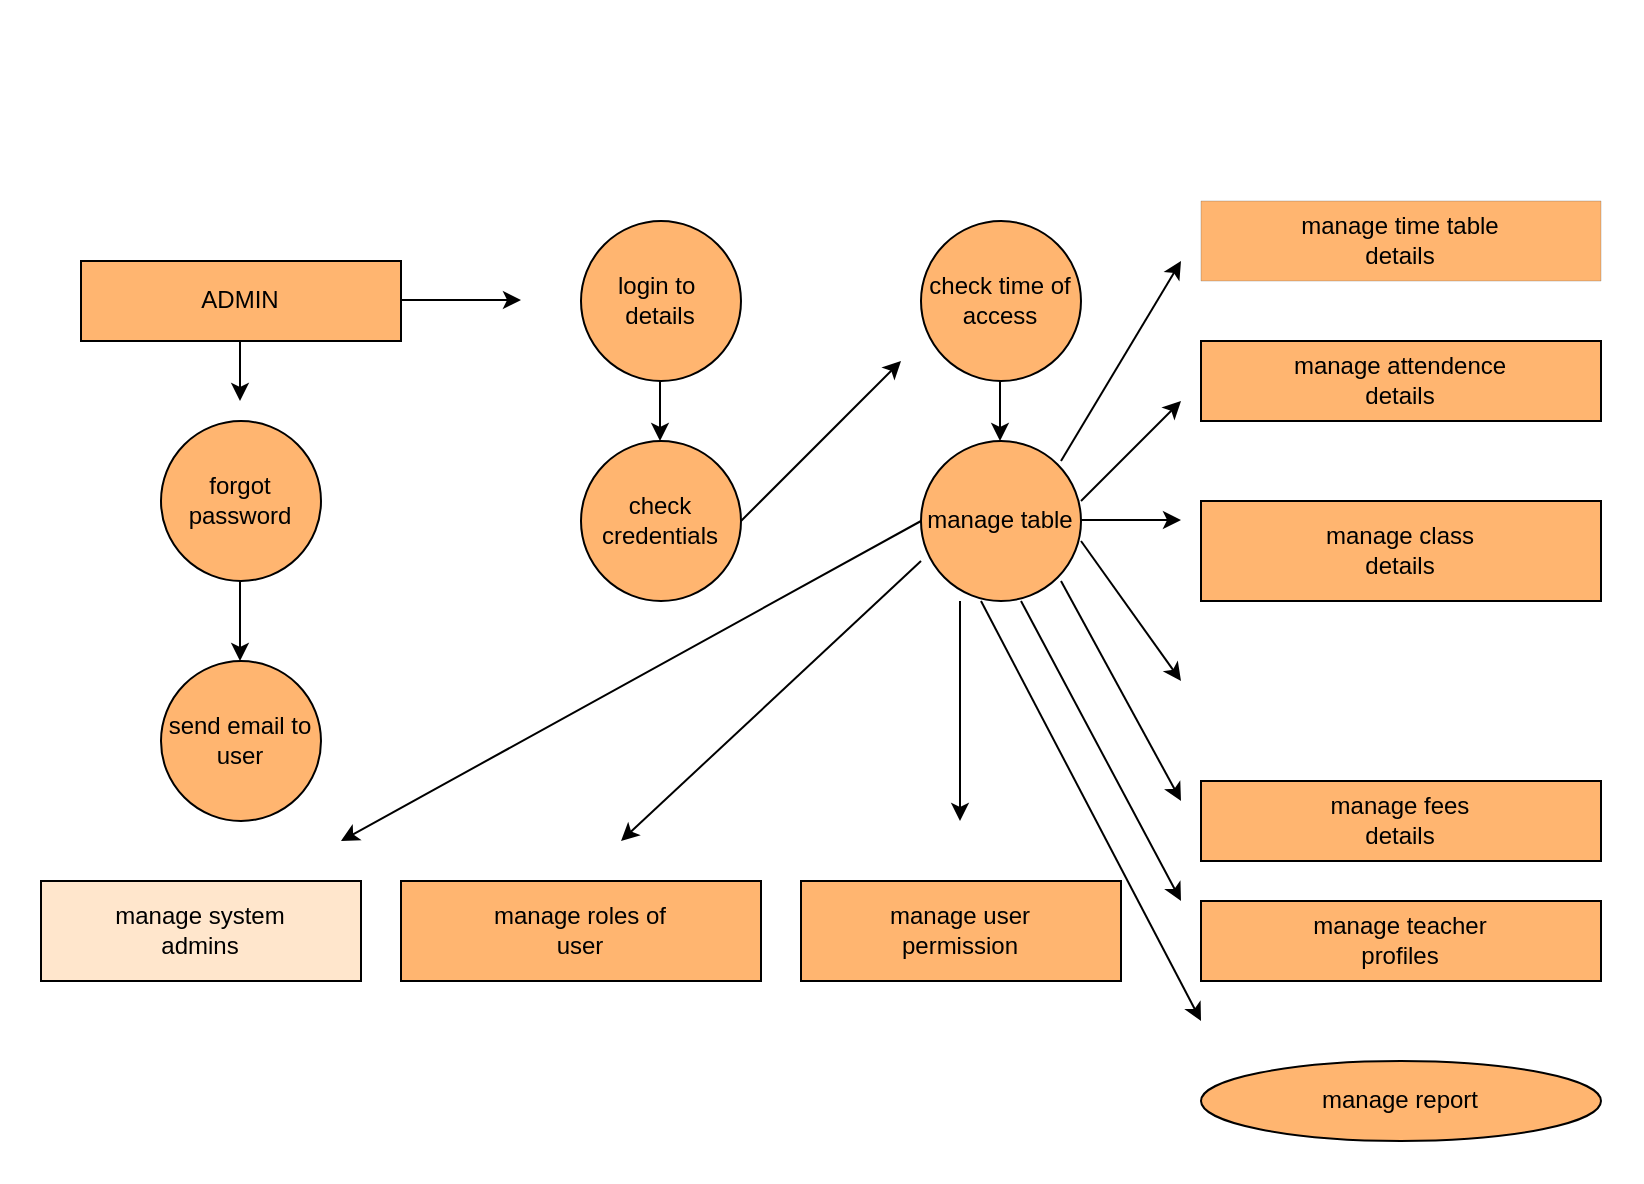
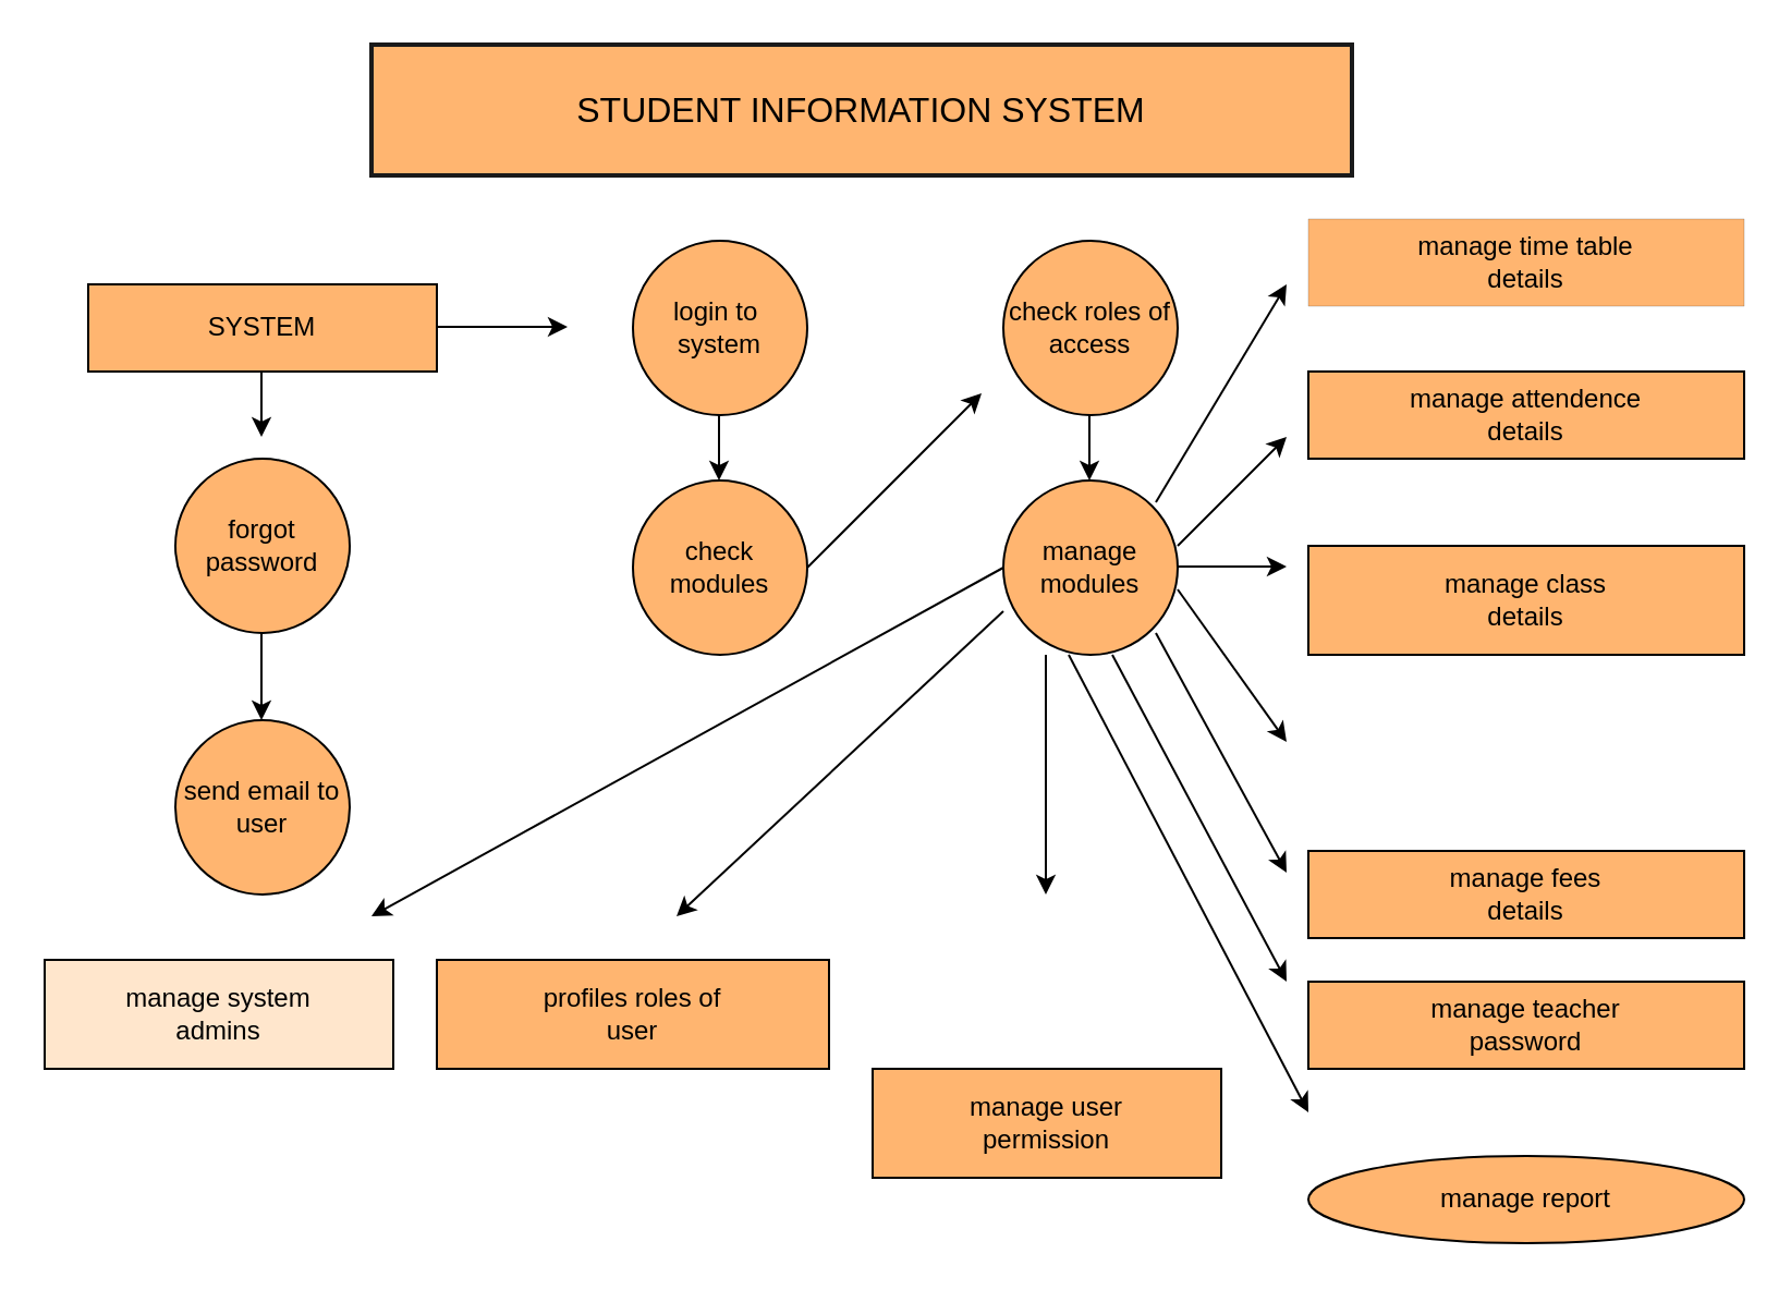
  <mxCell id="0" />
  <mxCell id="1" parent="0" />
- <mxCell id="2" value="ADMIN" style="rounded=0;whiteSpace=wrap;html=1;fillColor=#FFB570;" vertex="1" parent="1"><mxGeometry x="40" y="130" width="160" height="40" as="geometry" /></mxCell>
+ <mxCell id="2" value="SYSTEM" style="rounded=0;whiteSpace=wrap;html=1;fillColor=#FFB570;" vertex="1" parent="1"><mxGeometry x="40" y="130" width="160" height="40" as="geometry" /></mxCell>
  <mxCell id="3" value="manage system&lt;div&gt;admins&lt;/div&gt;" style="rounded=0;whiteSpace=wrap;html=1;fillColor=#ffe6cc;" vertex="1" parent="1"><mxGeometry x="20" y="440" width="160" height="50" as="geometry" /></mxCell>
- <mxCell id="4" value="login to&amp;nbsp;&lt;div&gt;details&lt;/div&gt;" style="ellipse;whiteSpace=wrap;html=1;aspect=fixed;fillColor=#FFB570;" vertex="1" parent="1"><mxGeometry x="290" y="110" width="80" height="80" as="geometry" /></mxCell>
- <mxCell id="5" value="check time of&lt;div&gt;access&lt;/div&gt;" style="ellipse;whiteSpace=wrap;html=1;aspect=fixed;fillColor=#FFB570;" vertex="1" parent="1"><mxGeometry x="460" y="110" width="80" height="80" as="geometry" /></mxCell>
+ <mxCell id="4" value="login to&amp;nbsp;&lt;div&gt;system&lt;/div&gt;" style="ellipse;whiteSpace=wrap;html=1;aspect=fixed;fillColor=#FFB570;" vertex="1" parent="1"><mxGeometry x="290" y="110" width="80" height="80" as="geometry" /></mxCell>
+ <mxCell id="5" value="check roles of&lt;div&gt;access&lt;/div&gt;" style="ellipse;whiteSpace=wrap;html=1;aspect=fixed;fillColor=#FFB570;" vertex="1" parent="1"><mxGeometry x="460" y="110" width="80" height="80" as="geometry" /></mxCell>
  <mxCell id="6" value="forgot&lt;div&gt;password&lt;/div&gt;" style="ellipse;whiteSpace=wrap;html=1;aspect=fixed;fillColor=#FFB570;" vertex="1" parent="1"><mxGeometry x="80" y="210" width="80" height="80" as="geometry" /></mxCell>
  <mxCell id="7" value="send email to user" style="ellipse;whiteSpace=wrap;html=1;aspect=fixed;fillColor=#FFB570;" vertex="1" parent="1"><mxGeometry x="80" y="330" width="80" height="80" as="geometry" /></mxCell>
- <mxCell id="8" value="check credentials" style="ellipse;whiteSpace=wrap;html=1;aspect=fixed;fillColor=#FFB570;" vertex="1" parent="1"><mxGeometry x="290" y="220" width="80" height="80" as="geometry" /></mxCell>
- <mxCell id="9" value="manage table" style="ellipse;whiteSpace=wrap;html=1;aspect=fixed;fillColor=#FFB570;" vertex="1" parent="1"><mxGeometry x="460" y="220" width="80" height="80" as="geometry" /></mxCell>
- <mxCell id="10" value="manage roles of&lt;div&gt;user&lt;/div&gt;" style="rounded=0;whiteSpace=wrap;html=1;fillColor=#FFB570;" vertex="1" parent="1"><mxGeometry x="200" y="440" width="180" height="50" as="geometry" /></mxCell>
- <mxCell id="11" value="manage user&lt;div&gt;permission&lt;/div&gt;" style="rounded=0;whiteSpace=wrap;html=1;fillColor=#FFB570;" vertex="1" parent="1"><mxGeometry x="400" y="440" width="160" height="50" as="geometry" /></mxCell>
+ <mxCell id="8" value="check modules" style="ellipse;whiteSpace=wrap;html=1;aspect=fixed;fillColor=#FFB570;" vertex="1" parent="1"><mxGeometry x="290" y="220" width="80" height="80" as="geometry" /></mxCell>
+ <mxCell id="9" value="manage modules" style="ellipse;whiteSpace=wrap;html=1;aspect=fixed;fillColor=#FFB570;" vertex="1" parent="1"><mxGeometry x="460" y="220" width="80" height="80" as="geometry" /></mxCell>
+ <mxCell id="10" value="profiles roles of&lt;div&gt;user&lt;/div&gt;" style="rounded=0;whiteSpace=wrap;html=1;fillColor=#FFB570;" vertex="1" parent="1"><mxGeometry x="200" y="440" width="180" height="50" as="geometry" /></mxCell>
+ <mxCell id="11" value="manage user&lt;div&gt;permission&lt;/div&gt;" style="rounded=0;whiteSpace=wrap;html=1;fillColor=#FFB570;" vertex="1" parent="1"><mxGeometry x="400" y="490" width="160" height="50" as="geometry" /></mxCell>
  <mxCell id="12" value="manage time table&lt;div&gt;details&lt;/div&gt;" style="rounded=0;whiteSpace=wrap;html=1;fillColor=#FFB570;strokeColor=#1A1A1A;strokeWidth=0;" vertex="1" parent="1"><mxGeometry x="600" y="100" width="200" height="40" as="geometry" /></mxCell>
  <mxCell id="13" value="manage attendence&lt;div&gt;details&lt;/div&gt;" style="rounded=0;whiteSpace=wrap;html=1;fillColor=#FFB570;" vertex="1" parent="1"><mxGeometry x="600" y="170" width="200" height="40" as="geometry" /></mxCell>
  <mxCell id="14" value="manage fees&lt;div&gt;details&lt;/div&gt;" style="rounded=0;whiteSpace=wrap;html=1;fillColor=#FFB570;" vertex="1" parent="1"><mxGeometry x="600" y="390" width="200" height="40" as="geometry" /></mxCell>
- <mxCell id="15" value="manage teacher&lt;div&gt;profiles&lt;/div&gt;" style="rounded=0;whiteSpace=wrap;html=1;fillColor=#FFB570;" vertex="1" parent="1"><mxGeometry x="600" y="450" width="200" height="40" as="geometry" /></mxCell>
+ <mxCell id="15" value="manage teacher&lt;div&gt;password&lt;/div&gt;" style="rounded=0;whiteSpace=wrap;html=1;fillColor=#FFB570;" vertex="1" parent="1"><mxGeometry x="600" y="450" width="200" height="40" as="geometry" /></mxCell>
  <mxCell id="16" value="manage report" style="ellipse;whiteSpace=wrap;html=1;fillColor=#FFB570;" vertex="1" parent="1"><mxGeometry x="600" y="530" width="200" height="40" as="geometry" /></mxCell>
+ <mxCell id="17" value="&lt;font size=&quot;3&quot;&gt;STUDENT INFORMATION SYSTEM&lt;/font&gt;" style="rounded=0;whiteSpace=wrap;html=1;fillColor=#FFB570;strokeColor=#1A1A1A;strokeWidth=2;" vertex="1" parent="1"><mxGeometry x="170" y="20" width="450" height="60" as="geometry" /></mxCell>
  <mxCell id="18" value="" style="endArrow=classic;html=1;rounded=0;" edge="1" parent="1"><mxGeometry width="50" height="50" relative="1" as="geometry"><mxPoint x="200" y="149.5" as="sourcePoint" /><mxPoint x="260" y="149.5" as="targetPoint" /></mxGeometry></mxCell>
  <mxCell id="19" value="" style="endArrow=classic;html=1;rounded=0;" edge="1" parent="1"><mxGeometry width="50" height="50" relative="1" as="geometry"><mxPoint x="119.5" y="170" as="sourcePoint" /><mxPoint x="119.5" y="200" as="targetPoint" /></mxGeometry></mxCell>
  <mxCell id="20" value="" style="endArrow=classic;html=1;rounded=0;" edge="1" parent="1"><mxGeometry width="50" height="50" relative="1" as="geometry"><mxPoint x="119.5" y="290" as="sourcePoint" /><mxPoint x="119.5" y="330" as="targetPoint" /></mxGeometry></mxCell>
  <mxCell id="21" value="" style="endArrow=classic;html=1;rounded=0;" edge="1" parent="1"><mxGeometry width="50" height="50" relative="1" as="geometry"><mxPoint x="329.5" y="190" as="sourcePoint" /><mxPoint x="329.5" y="220" as="targetPoint" /></mxGeometry></mxCell>
  <mxCell id="22" value="" style="endArrow=classic;html=1;rounded=0;" edge="1" parent="1"><mxGeometry width="50" height="50" relative="1" as="geometry"><mxPoint x="370" y="260" as="sourcePoint" /><mxPoint x="450" y="180" as="targetPoint" /></mxGeometry></mxCell>
  <mxCell id="23" value="" style="endArrow=classic;html=1;rounded=0;" edge="1" parent="1"><mxGeometry width="50" height="50" relative="1" as="geometry"><mxPoint x="499.5" y="190" as="sourcePoint" /><mxPoint x="499.5" y="220" as="targetPoint" /></mxGeometry></mxCell>
  <mxCell id="24" value="" style="endArrow=classic;html=1;rounded=0;" edge="1" parent="1"><mxGeometry width="50" height="50" relative="1" as="geometry"><mxPoint x="460" y="260" as="sourcePoint" /><mxPoint x="170" y="420" as="targetPoint" /></mxGeometry></mxCell>
  <mxCell id="25" value="" style="endArrow=classic;html=1;rounded=0;" edge="1" parent="1"><mxGeometry width="50" height="50" relative="1" as="geometry"><mxPoint x="460" y="280" as="sourcePoint" /><mxPoint x="310" y="420" as="targetPoint" /></mxGeometry></mxCell>
  <mxCell id="26" value="" style="endArrow=classic;html=1;rounded=0;" edge="1" parent="1"><mxGeometry width="50" height="50" relative="1" as="geometry"><mxPoint x="479.5" y="300" as="sourcePoint" /><mxPoint x="479.5" y="410" as="targetPoint" /></mxGeometry></mxCell>
  <mxCell id="27" value="" style="endArrow=classic;html=1;rounded=0;" edge="1" parent="1"><mxGeometry width="50" height="50" relative="1" as="geometry"><mxPoint x="490" y="300" as="sourcePoint" /><mxPoint x="600" y="510" as="targetPoint" /></mxGeometry></mxCell>
  <mxCell id="28" value="" style="endArrow=classic;html=1;rounded=0;" edge="1" parent="1"><mxGeometry width="50" height="50" relative="1" as="geometry"><mxPoint x="510" y="300" as="sourcePoint" /><mxPoint x="590" y="450" as="targetPoint" /></mxGeometry></mxCell>
  <mxCell id="29" value="" style="endArrow=classic;html=1;rounded=0;" edge="1" parent="1"><mxGeometry width="50" height="50" relative="1" as="geometry"><mxPoint x="530" y="290" as="sourcePoint" /><mxPoint x="590" y="400" as="targetPoint" /></mxGeometry></mxCell>
  <mxCell id="30" value="" style="endArrow=classic;html=1;rounded=0;" edge="1" parent="1"><mxGeometry width="50" height="50" relative="1" as="geometry"><mxPoint x="540" y="270" as="sourcePoint" /><mxPoint x="590" y="340" as="targetPoint" /></mxGeometry></mxCell>
  <mxCell id="31" value="" style="endArrow=classic;html=1;rounded=0;" edge="1" parent="1"><mxGeometry width="50" height="50" relative="1" as="geometry"><mxPoint x="540" y="259.5" as="sourcePoint" /><mxPoint x="590" y="259.5" as="targetPoint" /></mxGeometry></mxCell>
  <mxCell id="32" value="" style="endArrow=classic;html=1;rounded=0;" edge="1" parent="1"><mxGeometry width="50" height="50" relative="1" as="geometry"><mxPoint x="540" y="250" as="sourcePoint" /><mxPoint x="590" y="200" as="targetPoint" /></mxGeometry></mxCell>
  <mxCell id="33" value="" style="endArrow=classic;html=1;rounded=0;" edge="1" parent="1"><mxGeometry width="50" height="50" relative="1" as="geometry"><mxPoint x="530" y="230" as="sourcePoint" /><mxPoint x="590" y="130" as="targetPoint" /></mxGeometry></mxCell>
  <mxCell id="34" value="manage class&lt;div&gt;details&lt;/div&gt;" style="rounded=0;whiteSpace=wrap;html=1;fillColor=#FFB570;" vertex="1" parent="1"><mxGeometry x="600" y="250" width="200" height="50" as="geometry" /></mxCell>
